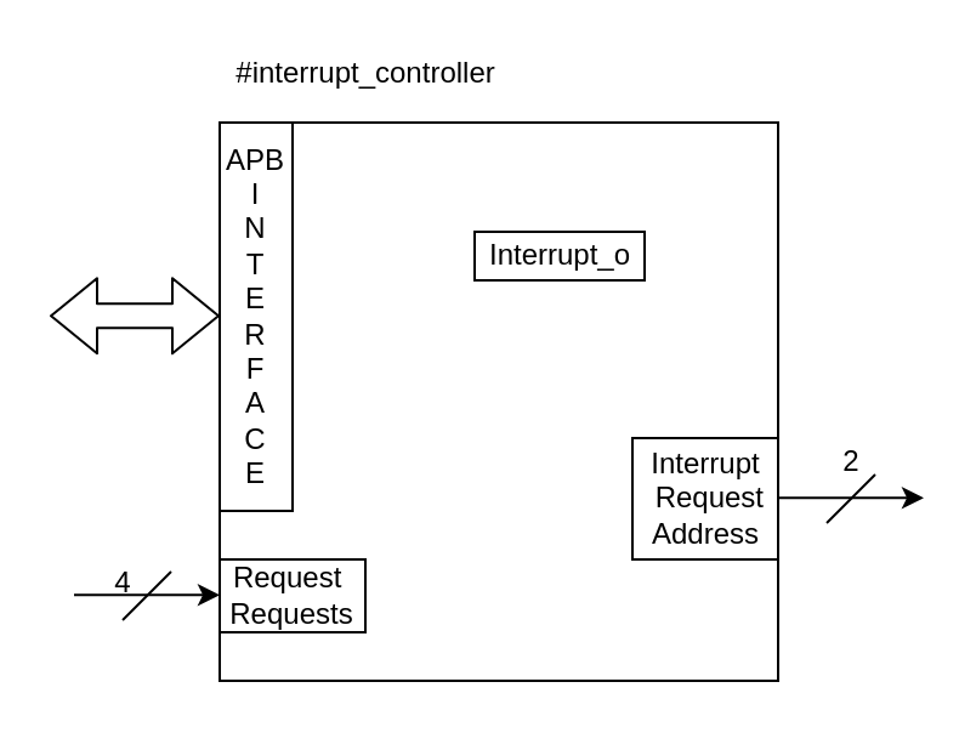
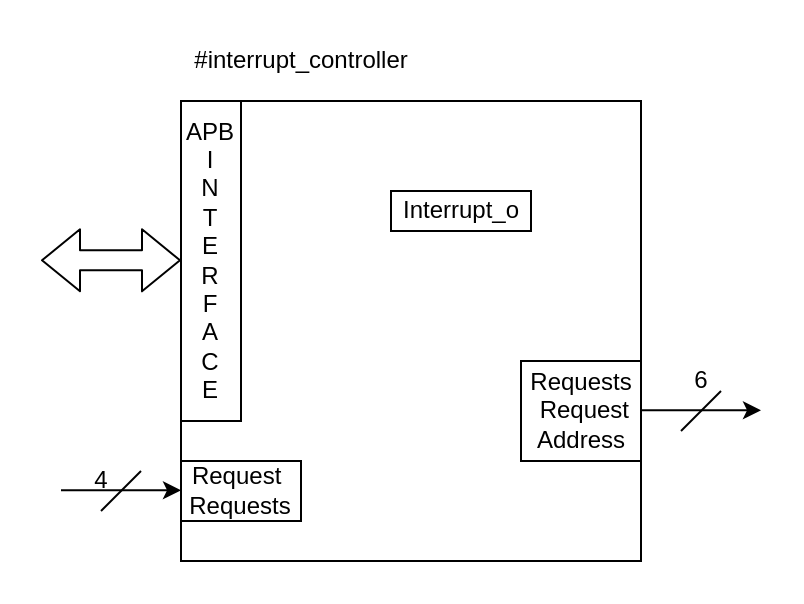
  <mxCell id="0" />
  <mxCell id="1" parent="0" />
  <mxCell id="2" value="" style="whiteSpace=wrap;html=1;aspect=fixed;" vertex="1" parent="1"><mxGeometry x="90" y="50" width="230" height="230" as="geometry" /></mxCell>
  <mxCell id="3" value="Request&amp;nbsp;&lt;br&gt;Requests" style="text;html=1;fillColor=none;align=center;verticalAlign=middle;whiteSpace=wrap;rounded=0;strokeColor=#000000;" vertex="1" parent="1"><mxGeometry x="90" y="230" width="60" height="30" as="geometry" /></mxCell>
  <mxCell id="4" value="APB&lt;br&gt;I&lt;br&gt;N&lt;br&gt;T&lt;br&gt;E&lt;br&gt;R&lt;br&gt;F&lt;br&gt;A&lt;br&gt;C&lt;br&gt;E" style="text;html=1;fillColor=none;align=center;verticalAlign=middle;whiteSpace=wrap;rounded=0;strokeColor=#000000;" vertex="1" parent="1"><mxGeometry x="90" y="50" width="30" height="160" as="geometry" /></mxCell>
  <mxCell id="5" value="" style="shape=flexArrow;endArrow=classic;startArrow=classic;html=1;" edge="1" parent="1"><mxGeometry width="50" height="50" relative="1" as="geometry"><mxPoint x="20" y="129.66" as="sourcePoint" /><mxPoint x="90" y="129.66" as="targetPoint" /></mxGeometry></mxCell>
  <mxCell id="6" value="" style="endArrow=classic;html=1;" edge="1" parent="1"><mxGeometry width="50" height="50" relative="1" as="geometry"><mxPoint x="30" y="244.66" as="sourcePoint" /><mxPoint x="90" y="244.66" as="targetPoint" /></mxGeometry></mxCell>
  <mxCell id="7" value="" style="endArrow=none;html=1;" edge="1" parent="1"><mxGeometry width="50" height="50" relative="1" as="geometry"><mxPoint x="50" y="255" as="sourcePoint" /><mxPoint x="70" y="235" as="targetPoint" /></mxGeometry></mxCell>
  <mxCell id="8" value="4" style="text;html=1;align=center;verticalAlign=middle;resizable=0;points=[];autosize=1;" vertex="1" parent="1"><mxGeometry x="40" y="230" width="20" height="20" as="geometry" /></mxCell>
  <mxCell id="9" value="Interrupt_o" style="text;html=1;align=center;verticalAlign=middle;resizable=0;points=[];autosize=1;strokeColor=#000000;" vertex="1" parent="1"><mxGeometry x="195" y="95" width="70" height="20" as="geometry" /></mxCell>
- <mxCell id="10" value="Interrupt&lt;br&gt;&amp;nbsp;Request&lt;br&gt;Address" style="text;html=1;align=center;verticalAlign=middle;resizable=0;points=[];autosize=1;strokeColor=#000000;" vertex="1" parent="1"><mxGeometry x="260" y="180" width="60" height="50" as="geometry" /></mxCell>
+ <mxCell id="10" value="Requests&lt;br&gt;&amp;nbsp;Request&lt;br&gt;Address" style="text;html=1;align=center;verticalAlign=middle;resizable=0;points=[];autosize=1;strokeColor=#000000;" vertex="1" parent="1"><mxGeometry x="260" y="180" width="60" height="50" as="geometry" /></mxCell>
  <mxCell id="11" value="" style="endArrow=classic;html=1;" edge="1" parent="1"><mxGeometry width="50" height="50" relative="1" as="geometry"><mxPoint x="320" y="204.66" as="sourcePoint" /><mxPoint x="380" y="204.66" as="targetPoint" /></mxGeometry></mxCell>
  <mxCell id="12" value="" style="endArrow=none;html=1;" edge="1" parent="1"><mxGeometry width="50" height="50" relative="1" as="geometry"><mxPoint x="340" y="215" as="sourcePoint" /><mxPoint x="360" y="195" as="targetPoint" /></mxGeometry></mxCell>
- <mxCell id="13" value="2" style="text;html=1;align=center;verticalAlign=middle;resizable=0;points=[];autosize=1;" vertex="1" parent="1"><mxGeometry x="340" y="180" width="20" height="20" as="geometry" /></mxCell>
+ <mxCell id="13" value="6" style="text;html=1;align=center;verticalAlign=middle;resizable=0;points=[];autosize=1;" vertex="1" parent="1"><mxGeometry x="340" y="180" width="20" height="20" as="geometry" /></mxCell>
  <mxCell id="14" value="#interrupt_controller" style="text;html=1;align=center;verticalAlign=middle;resizable=0;points=[];autosize=1;" vertex="1" parent="1"><mxGeometry x="90" y="20" width="120" height="20" as="geometry" /></mxCell>
